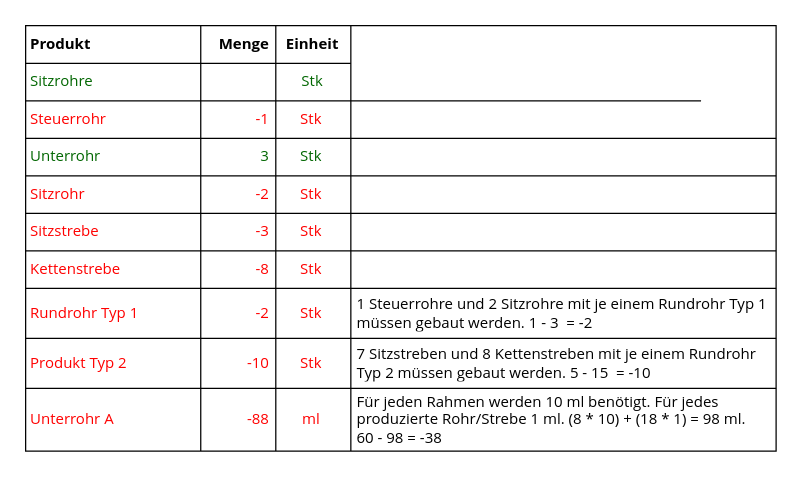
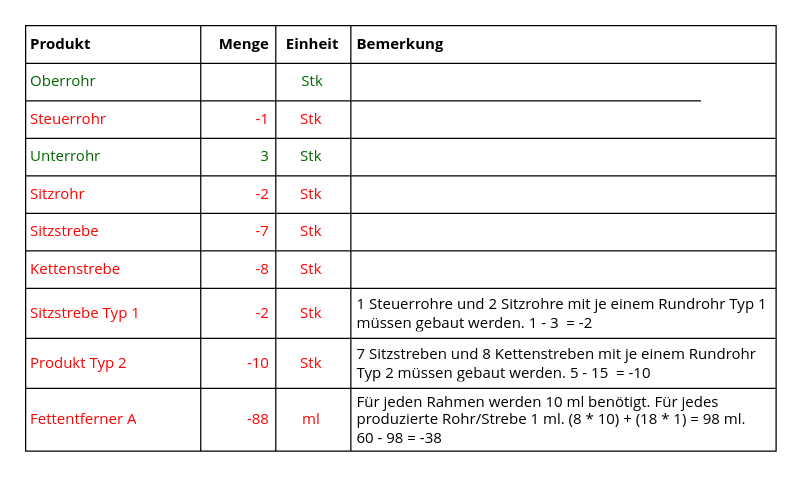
  <mxCell id="0" />
  <mxCell id="1" parent="0" />
  <mxCell id="2" value="" style="shape=table;html=1;whiteSpace=wrap;startSize=0;container=1;collapsible=0;childLayout=tableLayout;fontFamily=Open Sans;fontSize=12;align=left;spacingLeft=2;" parent="1" vertex="1"><mxGeometry x="20" y="20" width="600" height="340" as="geometry" /></mxCell>
  <mxCell id="3" value="" style="shape=partialRectangle;html=1;whiteSpace=wrap;collapsible=0;dropTarget=0;pointerEvents=0;fillColor=none;top=0;left=0;bottom=0;right=0;points=[[0,0.5],[1,0.5]];portConstraint=eastwest;fontFamily=Open Sans;spacingLeft=2;align=left;" parent="2" vertex="1"><mxGeometry width="600" height="30" as="geometry" /></mxCell>
  <mxCell id="4" value="&lt;b&gt;Produkt&lt;/b&gt;" style="shape=partialRectangle;html=1;whiteSpace=wrap;connectable=0;fillColor=none;top=0;left=0;bottom=0;right=0;overflow=hidden;align=left;fontFamily=Open Sans;spacingLeft=2;" parent="3" vertex="1"><mxGeometry width="140" height="30" as="geometry" /></mxCell>
  <mxCell id="5" value="&lt;b&gt;Menge&lt;/b&gt;" style="shape=partialRectangle;html=1;whiteSpace=wrap;connectable=0;fillColor=none;top=0;left=0;bottom=0;right=0;overflow=hidden;fontFamily=Open Sans;spacingLeft=2;align=right;spacingRight=3;" parent="3" vertex="1"><mxGeometry x="140" width="60" height="30" as="geometry" /></mxCell>
  <mxCell id="6" value="Einheit" style="shape=partialRectangle;html=1;whiteSpace=wrap;connectable=0;fillColor=none;top=0;left=0;bottom=0;right=0;overflow=hidden;fontFamily=Open Sans;spacingLeft=2;align=center;spacingRight=3;fontStyle=1" parent="3" vertex="1"><mxGeometry x="200" width="60" height="30" as="geometry" /></mxCell>
+ <mxCell id="7" value="Bemerkung" style="shape=partialRectangle;html=1;whiteSpace=wrap;connectable=0;fillColor=none;top=0;left=0;bottom=0;right=0;overflow=hidden;fontFamily=Open Sans;spacingLeft=3;align=left;fontStyle=1" parent="3" vertex="1"><mxGeometry x="260" width="340" height="30" as="geometry" /></mxCell>
  <mxCell id="8" value="" style="shape=partialRectangle;html=1;whiteSpace=wrap;collapsible=0;dropTarget=0;pointerEvents=0;fillColor=none;top=0;left=0;bottom=0;right=0;points=[[0,0.5],[1,0.5]];portConstraint=eastwest;fontFamily=Open Sans;spacingLeft=2;align=left;fontColor=#97D077;" parent="2" vertex="1"><mxGeometry y="30" width="600" height="30" as="geometry" /></mxCell>
- <mxCell id="9" value="&lt;font color=&quot;#006600&quot;&gt;Sitzrohre&lt;/font&gt;" style="shape=partialRectangle;html=1;whiteSpace=wrap;connectable=0;fillColor=none;top=0;left=0;bottom=0;right=0;overflow=hidden;fontFamily=Open Sans;spacingLeft=2;align=left;" parent="8" vertex="1"><mxGeometry width="140" height="30" as="geometry" /></mxCell>
+ <mxCell id="9" value="&lt;font color=&quot;#006600&quot;&gt;Oberrohr&lt;/font&gt;" style="shape=partialRectangle;html=1;whiteSpace=wrap;connectable=0;fillColor=none;top=0;left=0;bottom=0;right=0;overflow=hidden;fontFamily=Open Sans;spacingLeft=2;align=left;" parent="8" vertex="1"><mxGeometry width="140" height="30" as="geometry" /></mxCell>
  <mxCell id="10" value="&lt;span&gt;&lt;font color=&quot;#006600&quot;&gt;Stk&lt;/font&gt;&lt;/span&gt;" style="shape=partialRectangle;html=1;whiteSpace=wrap;connectable=0;fillColor=none;top=0;left=0;bottom=0;right=0;overflow=hidden;fontFamily=Open Sans;spacingLeft=2;align=center;spacingRight=3;" parent="8" vertex="1"><mxGeometry x="200" width="60" height="30" as="geometry" /></mxCell>
  <mxCell id="11" value="" style="shape=partialRectangle;html=1;whiteSpace=wrap;connectable=0;fillColor=none;top=0;left=0;bottom=0;right=0;overflow=hidden;fontFamily=Open Sans;spacingLeft=3;align=left;" parent="8" vertex="1"><mxGeometry x="260" width="340" height="30" as="geometry" /></mxCell>
  <mxCell id="12" value="" style="shape=partialRectangle;html=1;whiteSpace=wrap;collapsible=0;dropTarget=0;pointerEvents=0;fillColor=none;top=0;left=0;bottom=0;right=0;points=[[0,0.5],[1,0.5]];portConstraint=eastwest;fontFamily=Open Sans;fontSize=12;align=left;fontColor=#FF0000;" parent="2" vertex="1"><mxGeometry y="60" width="600" height="30" as="geometry" /></mxCell>
  <mxCell id="13" value="Steuerrohr" style="shape=partialRectangle;html=1;whiteSpace=wrap;connectable=0;fillColor=none;top=0;left=0;bottom=0;right=0;overflow=hidden;align=left;fontFamily=Open Sans;spacingLeft=2;fontColor=#FF0000;" parent="12" vertex="1"><mxGeometry width="140" height="30" as="geometry" /></mxCell>
  <mxCell id="14" value="-1" style="shape=partialRectangle;html=1;whiteSpace=wrap;connectable=0;fillColor=none;top=0;left=0;bottom=0;right=0;overflow=hidden;align=right;fontFamily=Open Sans;spacingRight=3;fontColor=#FF0000;" parent="12" vertex="1"><mxGeometry x="140" width="60" height="30" as="geometry" /></mxCell>
  <mxCell id="15" value="&lt;span style=&quot;&quot;&gt;Stk&lt;/span&gt;" style="shape=partialRectangle;html=1;whiteSpace=wrap;connectable=0;fillColor=none;top=0;left=0;bottom=0;right=0;overflow=hidden;align=center;fontFamily=Open Sans;spacingRight=3;fontColor=#FF0000;" parent="12" vertex="1"><mxGeometry x="200" width="60" height="30" as="geometry" /></mxCell>
  <mxCell id="16" value="" style="shape=partialRectangle;html=1;whiteSpace=wrap;connectable=0;fillColor=none;top=0;left=0;bottom=0;right=0;overflow=hidden;align=left;fontFamily=Open Sans;spacingLeft=3;fontColor=#FF0000;" parent="12" vertex="1"><mxGeometry x="260" width="340" height="30" as="geometry" /></mxCell>
  <mxCell id="17" value="" style="shape=partialRectangle;html=1;whiteSpace=wrap;collapsible=0;dropTarget=0;pointerEvents=0;fillColor=none;top=0;left=0;bottom=0;right=0;points=[[0,0.5],[1,0.5]];portConstraint=eastwest;fontFamily=Open Sans;fontSize=12;align=left;fontColor=#006600;" parent="2" vertex="1"><mxGeometry y="90" width="600" height="30" as="geometry" /></mxCell>
  <mxCell id="18" value="&lt;meta charset=&quot;utf-8&quot;&gt;Unterrohr" style="shape=partialRectangle;html=1;whiteSpace=wrap;connectable=0;fillColor=none;top=0;left=0;bottom=0;right=0;overflow=hidden;align=left;fontFamily=Open Sans;spacingLeft=2;fontColor=#006600;" parent="17" vertex="1"><mxGeometry width="140" height="30" as="geometry" /></mxCell>
  <mxCell id="19" value="3" style="shape=partialRectangle;html=1;whiteSpace=wrap;connectable=0;fillColor=none;top=0;left=0;bottom=0;right=0;overflow=hidden;align=right;fontFamily=Open Sans;spacingRight=3;fontColor=#006600;" parent="17" vertex="1"><mxGeometry x="140" width="60" height="30" as="geometry" /></mxCell>
  <mxCell id="20" value="&lt;span style=&quot;&quot;&gt;Stk&lt;/span&gt;" style="shape=partialRectangle;html=1;whiteSpace=wrap;connectable=0;fillColor=none;top=0;left=0;bottom=0;right=0;overflow=hidden;align=center;fontFamily=Open Sans;spacingRight=3;fontColor=#006600;" parent="17" vertex="1"><mxGeometry x="200" width="60" height="30" as="geometry" /></mxCell>
  <mxCell id="21" value="" style="shape=partialRectangle;html=1;whiteSpace=wrap;connectable=0;fillColor=none;top=0;left=0;bottom=0;right=0;overflow=hidden;align=left;fontFamily=Open Sans;spacingLeft=3;fontColor=#006600;" parent="17" vertex="1"><mxGeometry x="260" width="340" height="30" as="geometry" /></mxCell>
  <mxCell id="22" value="" style="shape=partialRectangle;html=1;whiteSpace=wrap;collapsible=0;dropTarget=0;pointerEvents=0;fillColor=none;top=0;left=0;bottom=0;right=0;points=[[0,0.5],[1,0.5]];portConstraint=eastwest;strokeColor=#000000;fontFamily=Open Sans;fontSize=12;align=left;" parent="2" vertex="1"><mxGeometry y="120" width="600" height="30" as="geometry" /></mxCell>
  <mxCell id="23" value="Sitzrohr" style="shape=partialRectangle;html=1;whiteSpace=wrap;connectable=0;fillColor=none;top=0;left=0;bottom=0;right=0;overflow=hidden;fontFamily=Open Sans;align=left;spacingLeft=2;fontColor=#FF0000;" parent="22" vertex="1"><mxGeometry width="140" height="30" as="geometry" /></mxCell>
  <mxCell id="24" value="-2" style="shape=partialRectangle;html=1;whiteSpace=wrap;connectable=0;fillColor=none;top=0;left=0;bottom=0;right=0;overflow=hidden;fontFamily=Open Sans;align=right;spacingRight=3;fontColor=#FF0000;" parent="22" vertex="1"><mxGeometry x="140" width="60" height="30" as="geometry" /></mxCell>
  <mxCell id="25" value="&lt;span style=&quot;&quot;&gt;Stk&lt;/span&gt;" style="shape=partialRectangle;html=1;whiteSpace=wrap;connectable=0;fillColor=none;top=0;left=0;bottom=0;right=0;overflow=hidden;fontFamily=Open Sans;align=center;spacingRight=3;fontColor=#FF0000;" parent="22" vertex="1"><mxGeometry x="200" width="60" height="30" as="geometry" /></mxCell>
  <mxCell id="26" value="" style="shape=partialRectangle;html=1;whiteSpace=wrap;connectable=0;fillColor=none;top=0;left=0;bottom=0;right=0;overflow=hidden;fontFamily=Open Sans;align=left;spacingLeft=3;" parent="22" vertex="1"><mxGeometry x="260" width="340" height="30" as="geometry" /></mxCell>
  <mxCell id="27" value="" style="shape=partialRectangle;html=1;whiteSpace=wrap;collapsible=0;dropTarget=0;pointerEvents=0;fillColor=none;top=0;left=0;bottom=0;right=0;points=[[0,0.5],[1,0.5]];portConstraint=eastwest;strokeColor=#000000;fontFamily=Open Sans;fontSize=12;align=left;" parent="2" vertex="1"><mxGeometry y="150" width="600" height="30" as="geometry" /></mxCell>
  <mxCell id="28" value="&lt;meta charset=&quot;utf-8&quot;&gt;Sitzstrebe" style="shape=partialRectangle;html=1;whiteSpace=wrap;connectable=0;fillColor=none;top=0;left=0;bottom=0;right=0;overflow=hidden;fontFamily=Open Sans;align=left;spacingLeft=2;fontColor=#FF0000;" parent="27" vertex="1"><mxGeometry width="140" height="30" as="geometry" /></mxCell>
- <mxCell id="29" value="-3" style="shape=partialRectangle;html=1;whiteSpace=wrap;connectable=0;fillColor=none;top=0;left=0;bottom=0;right=0;overflow=hidden;fontFamily=Open Sans;align=right;spacingRight=3;fontColor=#FF0000;" parent="27" vertex="1"><mxGeometry x="140" width="60" height="30" as="geometry" /></mxCell>
+ <mxCell id="29" value="-7" style="shape=partialRectangle;html=1;whiteSpace=wrap;connectable=0;fillColor=none;top=0;left=0;bottom=0;right=0;overflow=hidden;fontFamily=Open Sans;align=right;spacingRight=3;fontColor=#FF0000;" parent="27" vertex="1"><mxGeometry x="140" width="60" height="30" as="geometry" /></mxCell>
  <mxCell id="30" value="&lt;span style=&quot;&quot;&gt;Stk&lt;/span&gt;" style="shape=partialRectangle;html=1;whiteSpace=wrap;connectable=0;fillColor=none;top=0;left=0;bottom=0;right=0;overflow=hidden;fontFamily=Open Sans;align=center;spacingRight=3;fontColor=#FF0000;" parent="27" vertex="1"><mxGeometry x="200" width="60" height="30" as="geometry" /></mxCell>
  <mxCell id="31" value="" style="shape=partialRectangle;html=1;whiteSpace=wrap;connectable=0;fillColor=none;top=0;left=0;bottom=0;right=0;overflow=hidden;fontFamily=Open Sans;align=left;spacingLeft=3;" parent="27" vertex="1"><mxGeometry x="260" width="340" height="30" as="geometry" /></mxCell>
  <mxCell id="32" value="" style="shape=partialRectangle;html=1;whiteSpace=wrap;collapsible=0;dropTarget=0;pointerEvents=0;fillColor=none;top=0;left=0;bottom=0;right=0;points=[[0,0.5],[1,0.5]];portConstraint=eastwest;strokeColor=#000000;fontFamily=Open Sans;fontSize=12;align=left;" parent="2" vertex="1"><mxGeometry y="180" width="600" height="30" as="geometry" /></mxCell>
  <mxCell id="33" value="&lt;meta charset=&quot;utf-8&quot;&gt;Kettenstrebe" style="shape=partialRectangle;html=1;whiteSpace=wrap;connectable=0;fillColor=none;top=0;left=0;bottom=0;right=0;overflow=hidden;fontFamily=Open Sans;align=left;spacingLeft=2;fontColor=#FF0000;" parent="32" vertex="1"><mxGeometry width="140" height="30" as="geometry" /></mxCell>
  <mxCell id="34" value="-8" style="shape=partialRectangle;html=1;whiteSpace=wrap;connectable=0;fillColor=none;top=0;left=0;bottom=0;right=0;overflow=hidden;fontFamily=Open Sans;align=right;spacingRight=3;fontColor=#FF0000;" parent="32" vertex="1"><mxGeometry x="140" width="60" height="30" as="geometry" /></mxCell>
  <mxCell id="35" value="&lt;span style=&quot;&quot;&gt;Stk&lt;/span&gt;" style="shape=partialRectangle;html=1;whiteSpace=wrap;connectable=0;fillColor=none;top=0;left=0;bottom=0;right=0;overflow=hidden;fontFamily=Open Sans;align=center;spacingRight=3;fontColor=#FF0000;" parent="32" vertex="1"><mxGeometry x="200" width="60" height="30" as="geometry" /></mxCell>
  <mxCell id="36" value="" style="shape=partialRectangle;html=1;whiteSpace=wrap;connectable=0;fillColor=none;top=0;left=0;bottom=0;right=0;overflow=hidden;fontFamily=Open Sans;align=left;spacingLeft=3;" parent="32" vertex="1"><mxGeometry x="260" width="340" height="30" as="geometry" /></mxCell>
  <mxCell id="37" value="" style="shape=partialRectangle;html=1;whiteSpace=wrap;collapsible=0;dropTarget=0;pointerEvents=0;fillColor=none;top=0;left=0;bottom=0;right=0;points=[[0,0.5],[1,0.5]];portConstraint=eastwest;strokeColor=#000000;fontFamily=Open Sans;fontSize=12;align=left;" parent="2" vertex="1"><mxGeometry y="210" width="600" height="40" as="geometry" /></mxCell>
- <mxCell id="38" value="&lt;meta charset=&quot;utf-8&quot;&gt;Rundrohr Typ 1" style="shape=partialRectangle;html=1;whiteSpace=wrap;connectable=0;fillColor=none;top=0;left=0;bottom=0;right=0;overflow=hidden;fontFamily=Open Sans;align=left;spacingLeft=2;fontColor=#FF0000;" parent="37" vertex="1"><mxGeometry width="140" height="40" as="geometry" /></mxCell>
+ <mxCell id="38" value="&lt;meta charset=&quot;utf-8&quot;&gt;Sitzstrebe Typ 1" style="shape=partialRectangle;html=1;whiteSpace=wrap;connectable=0;fillColor=none;top=0;left=0;bottom=0;right=0;overflow=hidden;fontFamily=Open Sans;align=left;spacingLeft=2;fontColor=#FF0000;" parent="37" vertex="1"><mxGeometry width="140" height="40" as="geometry" /></mxCell>
  <mxCell id="39" value="-2" style="shape=partialRectangle;html=1;whiteSpace=wrap;connectable=0;fillColor=none;top=0;left=0;bottom=0;right=0;overflow=hidden;fontFamily=Open Sans;align=right;spacingRight=3;fontColor=#FF0000;" parent="37" vertex="1"><mxGeometry x="140" width="60" height="40" as="geometry" /></mxCell>
  <mxCell id="40" value="&lt;span style=&quot;&quot;&gt;Stk&lt;/span&gt;" style="shape=partialRectangle;html=1;whiteSpace=wrap;connectable=0;fillColor=none;top=0;left=0;bottom=0;right=0;overflow=hidden;fontFamily=Open Sans;align=center;spacingRight=3;fontColor=#FF0000;" parent="37" vertex="1"><mxGeometry x="200" width="60" height="40" as="geometry" /></mxCell>
  <mxCell id="41" value="1 Steuerrohre und 2 Sitzrohre mit je einem Rundrohr Typ 1 müssen gebaut werden. 1 - 3&amp;nbsp; = -2" style="shape=partialRectangle;html=1;whiteSpace=wrap;connectable=0;fillColor=none;top=0;left=0;bottom=0;right=0;overflow=hidden;fontFamily=Open Sans;align=left;spacingLeft=3;" parent="37" vertex="1"><mxGeometry x="260" width="340" height="40" as="geometry" /></mxCell>
  <mxCell id="42" value="" style="shape=partialRectangle;html=1;whiteSpace=wrap;collapsible=0;dropTarget=0;pointerEvents=0;fillColor=none;top=0;left=0;bottom=0;right=0;points=[[0,0.5],[1,0.5]];portConstraint=eastwest;strokeColor=#000000;fontFamily=Open Sans;fontSize=12;align=left;" parent="2" vertex="1"><mxGeometry y="250" width="600" height="40" as="geometry" /></mxCell>
  <mxCell id="43" value="Produkt Typ 2" style="shape=partialRectangle;html=1;whiteSpace=wrap;connectable=0;fillColor=none;top=0;left=0;bottom=0;right=0;overflow=hidden;fontFamily=Open Sans;align=left;spacingLeft=2;fontColor=#FF0000;" parent="42" vertex="1"><mxGeometry width="140" height="40" as="geometry" /></mxCell>
  <mxCell id="44" value="-10" style="shape=partialRectangle;html=1;whiteSpace=wrap;connectable=0;fillColor=none;top=0;left=0;bottom=0;right=0;overflow=hidden;fontFamily=Open Sans;align=right;spacingRight=3;fontColor=#FF0000;" parent="42" vertex="1"><mxGeometry x="140" width="60" height="40" as="geometry" /></mxCell>
  <mxCell id="45" value="&lt;span style=&quot;&quot;&gt;Stk&lt;/span&gt;" style="shape=partialRectangle;html=1;whiteSpace=wrap;connectable=0;fillColor=none;top=0;left=0;bottom=0;right=0;overflow=hidden;fontFamily=Open Sans;align=center;spacingRight=3;fontColor=#FF0000;" parent="42" vertex="1"><mxGeometry x="200" width="60" height="40" as="geometry" /></mxCell>
  <mxCell id="46" value="&lt;span&gt;7 Sitzstreben und 8 Kettenstreben mit je einem Rundrohr Typ 2 müssen gebaut werden. 5 - 15&amp;nbsp; = -10&lt;/span&gt;" style="shape=partialRectangle;html=1;whiteSpace=wrap;connectable=0;fillColor=none;top=0;left=0;bottom=0;right=0;overflow=hidden;fontFamily=Open Sans;align=left;spacingLeft=3;" parent="42" vertex="1"><mxGeometry x="260" width="340" height="40" as="geometry" /></mxCell>
  <mxCell id="47" style="shape=partialRectangle;html=1;whiteSpace=wrap;collapsible=0;dropTarget=0;pointerEvents=0;fillColor=none;top=0;left=0;bottom=0;right=0;points=[[0,0.5],[1,0.5]];portConstraint=eastwest;strokeColor=#000000;fontFamily=Open Sans;fontSize=12;align=left;fontColor=#FF0000;" parent="2" vertex="1"><mxGeometry y="290" width="600" height="50" as="geometry" /></mxCell>
- <mxCell id="48" value="Unterrohr A" style="shape=partialRectangle;html=1;whiteSpace=wrap;connectable=0;fillColor=none;top=0;left=0;bottom=0;right=0;overflow=hidden;fontFamily=Open Sans;align=left;spacingLeft=2;fontColor=#FF0000;" parent="47" vertex="1"><mxGeometry width="140" height="50" as="geometry" /></mxCell>
+ <mxCell id="48" value="Fettentferner A" style="shape=partialRectangle;html=1;whiteSpace=wrap;connectable=0;fillColor=none;top=0;left=0;bottom=0;right=0;overflow=hidden;fontFamily=Open Sans;align=left;spacingLeft=2;fontColor=#FF0000;" parent="47" vertex="1"><mxGeometry width="140" height="50" as="geometry" /></mxCell>
  <mxCell id="49" value="-88" style="shape=partialRectangle;html=1;whiteSpace=wrap;connectable=0;fillColor=none;top=0;left=0;bottom=0;right=0;overflow=hidden;fontFamily=Open Sans;align=right;spacingRight=3;fontColor=#FF0000;" parent="47" vertex="1"><mxGeometry x="140" width="60" height="50" as="geometry" /></mxCell>
  <mxCell id="50" value="ml" style="shape=partialRectangle;html=1;whiteSpace=wrap;connectable=0;fillColor=none;top=0;left=0;bottom=0;right=0;overflow=hidden;fontFamily=Open Sans;align=center;spacingRight=3;fontColor=#FF0000;" parent="47" vertex="1"><mxGeometry x="200" width="60" height="50" as="geometry" /></mxCell>
  <mxCell id="51" value="&lt;font color=&quot;#000000&quot;&gt;Für jeden Rahmen werden 10 ml benötigt. Für jedes produzierte Rohr/Strebe 1 ml. (8 * 10) + (18 * 1) = 98 ml.&lt;br&gt;60 - 98 = -38&lt;/font&gt;" style="shape=partialRectangle;html=1;whiteSpace=wrap;connectable=0;fillColor=none;top=0;left=0;bottom=0;right=0;overflow=hidden;fontFamily=Open Sans;align=left;spacingLeft=3;fontColor=#FF0000;" parent="47" vertex="1"><mxGeometry x="260" width="340" height="50" as="geometry" /></mxCell>
